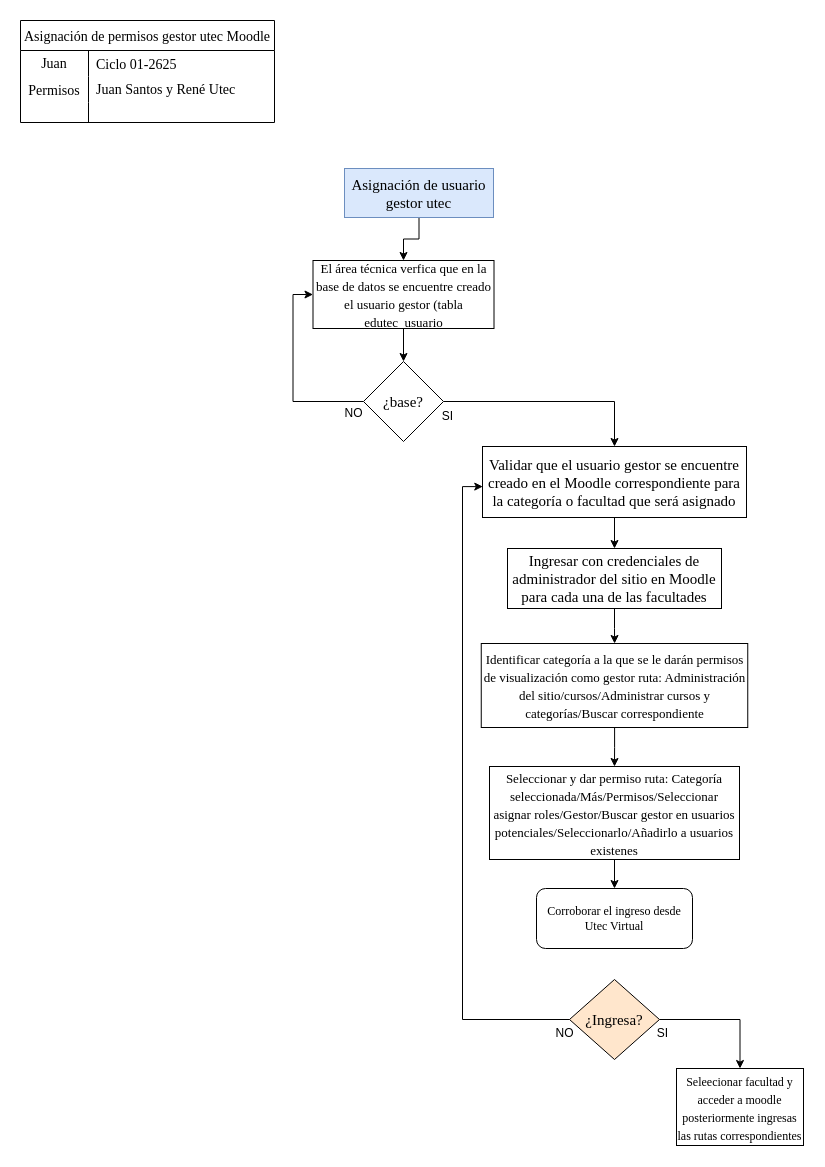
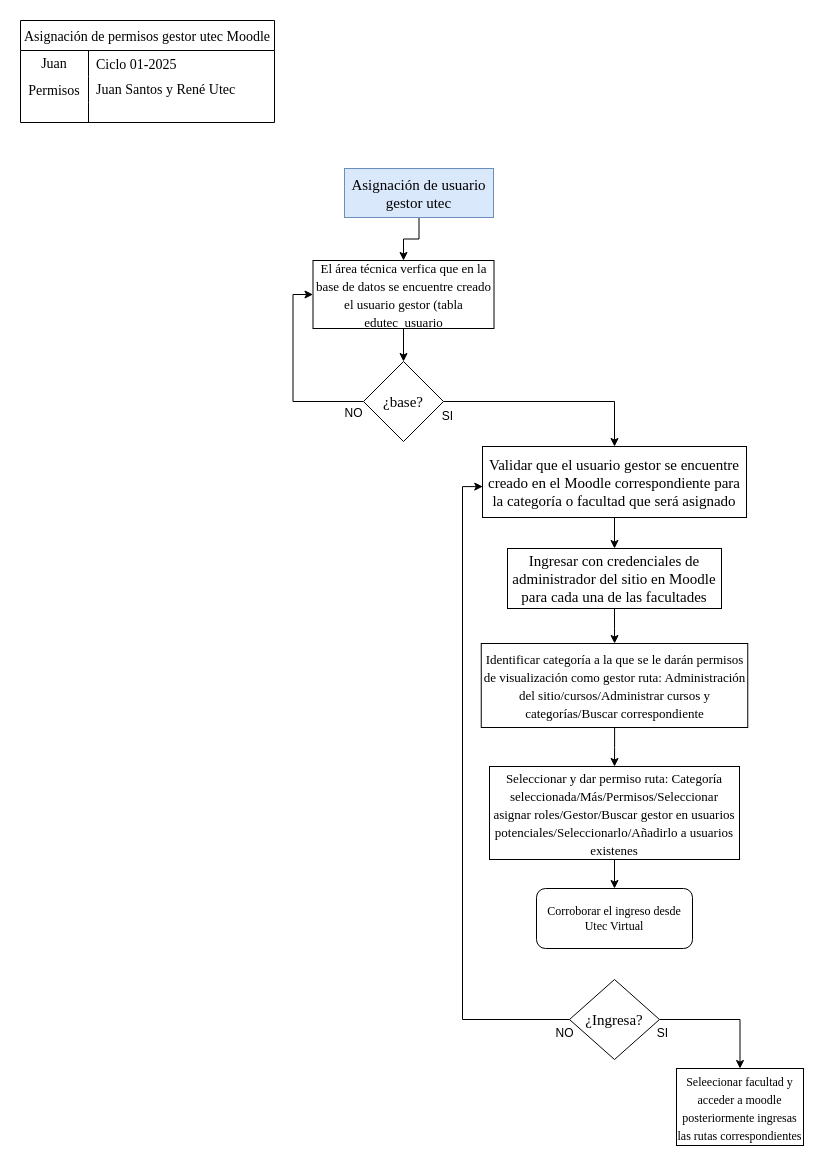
  <mxCell id="0" />
  <mxCell id="1" parent="0" />
  <mxCell id="2" value="Asignación de permisos gestor utec Moodle" style="shape=table;startSize=30;container=1;collapsible=0;childLayout=tableLayout;fixedRows=1;rowLines=0;fontStyle=0;strokeColor=default;fontSize=14;fontFamily=Times New Roman;" vertex="1" parent="1"><mxGeometry x="20" y="20" width="254" height="102" as="geometry" /></mxCell>
  <mxCell id="3" value="" style="shape=tableRow;horizontal=0;startSize=0;swimlaneHead=0;swimlaneBody=0;top=0;left=0;bottom=0;right=0;collapsible=0;dropTarget=0;fillColor=none;points=[[0,0.5],[1,0.5]];portConstraint=eastwest;strokeColor=inherit;fontSize=16;fontFamily=Times New Roman;" vertex="1" parent="2"><mxGeometry y="30" width="254" height="26" as="geometry" /></mxCell>
  <mxCell id="4" value="&lt;font style=&quot;font-size: 14px;&quot;&gt;Juan&lt;/font&gt;&lt;div&gt;&lt;br&gt;&lt;/div&gt;" style="shape=partialRectangle;html=1;whiteSpace=wrap;connectable=0;fillColor=none;top=0;left=0;bottom=0;right=0;overflow=hidden;pointerEvents=1;strokeColor=inherit;fontSize=16;fontFamily=Times New Roman;" vertex="1" parent="3"><mxGeometry width="68" height="26" as="geometry"><mxRectangle width="68" height="26" as="alternateBounds" /></mxGeometry></mxCell>
- <mxCell id="5" value="&lt;font style=&quot;font-size: 14px;&quot;&gt;Ciclo 01-2625&lt;/font&gt;" style="shape=partialRectangle;html=1;whiteSpace=wrap;connectable=0;fillColor=none;top=0;left=0;bottom=0;right=0;align=left;spacingLeft=6;overflow=hidden;strokeColor=inherit;fontSize=16;fontFamily=Times New Roman;" vertex="1" parent="3"><mxGeometry x="68" width="186" height="26" as="geometry"><mxRectangle width="186" height="26" as="alternateBounds" /></mxGeometry></mxCell>
+ <mxCell id="5" value="&lt;font style=&quot;font-size: 14px;&quot;&gt;Ciclo 01-2025&lt;/font&gt;" style="shape=partialRectangle;html=1;whiteSpace=wrap;connectable=0;fillColor=none;top=0;left=0;bottom=0;right=0;align=left;spacingLeft=6;overflow=hidden;strokeColor=inherit;fontSize=16;fontFamily=Times New Roman;" vertex="1" parent="3"><mxGeometry x="68" width="186" height="26" as="geometry"><mxRectangle width="186" height="26" as="alternateBounds" /></mxGeometry></mxCell>
  <mxCell id="6" value="" style="shape=tableRow;horizontal=0;startSize=0;swimlaneHead=0;swimlaneBody=0;top=0;left=0;bottom=0;right=0;collapsible=0;dropTarget=0;fillColor=none;points=[[0,0.5],[1,0.5]];portConstraint=eastwest;strokeColor=inherit;fontSize=16;fontFamily=Times New Roman;" vertex="1" parent="2"><mxGeometry y="56" width="254" height="26" as="geometry" /></mxCell>
  <mxCell id="7" value="&lt;font style=&quot;font-size: 14px;&quot;&gt;Permisos&lt;/font&gt;" style="shape=partialRectangle;html=1;whiteSpace=wrap;connectable=0;fillColor=none;top=0;left=0;bottom=0;right=0;overflow=hidden;strokeColor=inherit;fontSize=16;fontFamily=Times New Roman;" vertex="1" parent="6"><mxGeometry width="68" height="26" as="geometry"><mxRectangle width="68" height="26" as="alternateBounds" /></mxGeometry></mxCell>
  <mxCell id="8" value="&lt;font style=&quot;font-size: 14px;&quot;&gt;Juan Santos y René Utec&lt;/font&gt;&lt;div&gt;&lt;br&gt;&lt;/div&gt;" style="shape=partialRectangle;html=1;whiteSpace=wrap;connectable=0;fillColor=none;top=0;left=0;bottom=0;right=0;align=left;spacingLeft=6;overflow=hidden;strokeColor=inherit;fontSize=16;fontFamily=Times New Roman;" vertex="1" parent="6"><mxGeometry x="68" width="186" height="26" as="geometry"><mxRectangle width="186" height="26" as="alternateBounds" /></mxGeometry></mxCell>
  <mxCell id="9" value="" style="shape=tableRow;horizontal=0;startSize=0;swimlaneHead=0;swimlaneBody=0;top=0;left=0;bottom=0;right=0;collapsible=0;dropTarget=0;fillColor=none;points=[[0,0.5],[1,0.5]];portConstraint=eastwest;strokeColor=inherit;fontSize=16;fontFamily=Times New Roman;" vertex="1" parent="2"><mxGeometry y="82" width="254" height="20" as="geometry" /></mxCell>
  <mxCell id="10" value="" style="shape=partialRectangle;html=1;whiteSpace=wrap;connectable=0;fillColor=none;top=0;left=0;bottom=0;right=0;overflow=hidden;strokeColor=inherit;fontSize=16;fontFamily=Times New Roman;" vertex="1" parent="9"><mxGeometry width="68" height="20" as="geometry"><mxRectangle width="68" height="20" as="alternateBounds" /></mxGeometry></mxCell>
  <mxCell id="11" value="" style="shape=partialRectangle;html=1;whiteSpace=wrap;connectable=0;fillColor=none;top=0;left=0;bottom=0;right=0;align=left;spacingLeft=6;overflow=hidden;strokeColor=inherit;fontSize=16;fontFamily=Times New Roman;" vertex="1" parent="9"><mxGeometry x="68" width="186" height="20" as="geometry"><mxRectangle width="186" height="20" as="alternateBounds" /></mxGeometry></mxCell>
  <mxCell id="12" value="" style="edgeStyle=orthogonalEdgeStyle;rounded=0;orthogonalLoop=1;jettySize=auto;html=1;" edge="1" parent="1" source="13" target="15"><mxGeometry relative="1" as="geometry" /></mxCell>
  <mxCell id="13" value="Asignación de usuario gestor utec" style="rounded=0;whiteSpace=wrap;html=1;fillColor=#dae8fc;strokeColor=#6c8ebf;fontFamily=Times New Roman;fontSize=15;" vertex="1" parent="1"><mxGeometry x="344" y="168" width="149" height="49" as="geometry" /></mxCell>
  <mxCell id="14" value="" style="edgeStyle=orthogonalEdgeStyle;rounded=0;orthogonalLoop=1;jettySize=auto;html=1;" edge="1" parent="1" source="15" target="18"><mxGeometry relative="1" as="geometry" /></mxCell>
  <mxCell id="15" value="&lt;font style=&quot;font-size: 13px;&quot;&gt;El área técnica verfica que en la base de datos se encuentre creado el usuario gestor (tabla edutec_usuario&lt;/font&gt;" style="whiteSpace=wrap;html=1;fontSize=15;fontFamily=Times New Roman;rounded=0;" vertex="1" parent="1"><mxGeometry x="312.5" y="260" width="181" height="68" as="geometry" /></mxCell>
  <mxCell id="16" value="" style="edgeStyle=orthogonalEdgeStyle;rounded=0;orthogonalLoop=1;jettySize=auto;html=1;" edge="1" parent="1" source="18" target="21"><mxGeometry relative="1" as="geometry" /></mxCell>
  <mxCell id="17" style="edgeStyle=orthogonalEdgeStyle;rounded=0;orthogonalLoop=1;jettySize=auto;html=1;exitX=0;exitY=0.5;exitDx=0;exitDy=0;entryX=0;entryY=0.5;entryDx=0;entryDy=0;" edge="1" parent="1" source="18" target="15"><mxGeometry relative="1" as="geometry" /></mxCell>
  <mxCell id="18" value="¿base?" style="rhombus;whiteSpace=wrap;html=1;fontSize=15;fontFamily=Times New Roman;rounded=0;" vertex="1" parent="1"><mxGeometry x="363" y="361" width="80" height="80" as="geometry" /></mxCell>
  <mxCell id="19" value="SI" style="text;html=1;align=center;verticalAlign=middle;resizable=0;points=[];autosize=1;strokeColor=none;fillColor=none;" vertex="1" parent="1"><mxGeometry x="432" y="403" width="29" height="26" as="geometry" /></mxCell>
  <mxCell id="20" value="" style="edgeStyle=orthogonalEdgeStyle;rounded=0;orthogonalLoop=1;jettySize=auto;html=1;fontSize=12;" edge="1" parent="1" source="21" target="23"><mxGeometry relative="1" as="geometry" /></mxCell>
  <mxCell id="21" value="Validar que el usuario gestor se encuentre creado en el Moodle correspondiente para la categoría o facultad que será asignado" style="whiteSpace=wrap;html=1;fontSize=15;fontFamily=Times New Roman;rounded=0;" vertex="1" parent="1"><mxGeometry x="482" y="446" width="264" height="71" as="geometry" /></mxCell>
  <mxCell id="22" value="" style="edgeStyle=orthogonalEdgeStyle;rounded=0;orthogonalLoop=1;jettySize=auto;html=1;fontSize=12;" edge="1" parent="1" source="23" target="25"><mxGeometry relative="1" as="geometry" /></mxCell>
  <mxCell id="23" value="&lt;font style=&quot;font-size: 15px;&quot;&gt;Ingresar con credenciales de administrador del sitio en Moodle para cada una de las facultades&lt;/font&gt;" style="whiteSpace=wrap;html=1;fontSize=12;fontFamily=Times New Roman;rounded=0;" vertex="1" parent="1"><mxGeometry x="507" y="548" width="214" height="60" as="geometry" /></mxCell>
  <mxCell id="24" value="" style="edgeStyle=orthogonalEdgeStyle;rounded=0;orthogonalLoop=1;jettySize=auto;html=1;fontSize=12;" edge="1" parent="1" source="25" target="27"><mxGeometry relative="1" as="geometry" /></mxCell>
  <mxCell id="25" value="&lt;font style=&quot;font-size: 13px;&quot;&gt;Identificar categoría a la que se le darán permisos de visualización como gestor ruta: Administración del sitio/cursos/Administrar cursos y categorías/Buscar correspondiente&lt;/font&gt;" style="whiteSpace=wrap;html=1;fontSize=15;fontFamily=Times New Roman;rounded=0;" vertex="1" parent="1"><mxGeometry x="480.75" y="643" width="266.5" height="84" as="geometry" /></mxCell>
  <mxCell id="26" value="" style="edgeStyle=orthogonalEdgeStyle;rounded=0;orthogonalLoop=1;jettySize=auto;html=1;fontSize=12;" edge="1" parent="1" source="27" target="28"><mxGeometry relative="1" as="geometry" /></mxCell>
  <mxCell id="27" value="&lt;font style=&quot;font-size: 13px;&quot;&gt;Seleccionar y dar permiso ruta: Categoría seleccionada/Más/Permisos/Seleccionar asignar roles/Gestor/Buscar gestor en usuarios potenciales/Seleccionarlo/Añadirlo a usuarios existenes&lt;/font&gt;" style="whiteSpace=wrap;html=1;fontSize=15;fontFamily=Times New Roman;rounded=0;" vertex="1" parent="1"><mxGeometry x="489" y="766" width="250" height="93" as="geometry" /></mxCell>
  <mxCell id="28" value="Corroborar el ingreso desde Utec Virtual" style="whiteSpace=wrap;html=1;fontSize=12;fontFamily=Times New Roman;rounded=1;" vertex="1" parent="1"><mxGeometry x="536" y="888" width="156" height="60" as="geometry" /></mxCell>
  <mxCell id="29" value="" style="edgeStyle=orthogonalEdgeStyle;rounded=0;orthogonalLoop=1;jettySize=auto;html=1;" edge="1" parent="1" source="30" target="31"><mxGeometry relative="1" as="geometry" /></mxCell>
- <mxCell id="30" value="¿Ingresa?" style="rhombus;whiteSpace=wrap;html=1;fontSize=15;fontFamily=Times New Roman;rounded=0;fillColor=#ffe6cc;" vertex="1" parent="1"><mxGeometry x="569" y="979" width="90" height="80" as="geometry" /></mxCell>
+ <mxCell id="30" value="¿Ingresa?" style="rhombus;whiteSpace=wrap;html=1;fontSize=15;fontFamily=Times New Roman;rounded=0;" vertex="1" parent="1"><mxGeometry x="569" y="979" width="90" height="80" as="geometry" /></mxCell>
  <mxCell id="31" value="&lt;font style=&quot;font-size: 12px;&quot;&gt;Seleecionar facultad y acceder a moodle posteriormente ingresas las rutas correspondientes&lt;/font&gt;" style="whiteSpace=wrap;html=1;fontSize=15;fontFamily=Times New Roman;rounded=0;" vertex="1" parent="1"><mxGeometry x="676" y="1068" width="127" height="77" as="geometry" /></mxCell>
  <mxCell id="32" value="SI" style="text;html=1;align=center;verticalAlign=middle;resizable=0;points=[];autosize=1;strokeColor=none;fillColor=none;" vertex="1" parent="1"><mxGeometry x="647" y="1020" width="29" height="26" as="geometry" /></mxCell>
  <mxCell id="33" value="NO" style="text;html=1;align=center;verticalAlign=middle;resizable=0;points=[];autosize=1;strokeColor=none;fillColor=none;" vertex="1" parent="1"><mxGeometry x="546" y="1020" width="36" height="26" as="geometry" /></mxCell>
  <mxCell id="34" style="edgeStyle=orthogonalEdgeStyle;rounded=0;orthogonalLoop=1;jettySize=auto;html=1;exitX=0;exitY=0.5;exitDx=0;exitDy=0;entryX=0.001;entryY=0.565;entryDx=0;entryDy=0;entryPerimeter=0;" edge="1" parent="1" source="30" target="21"><mxGeometry relative="1" as="geometry" /></mxCell>
  <mxCell id="35" value="NO" style="text;html=1;align=center;verticalAlign=middle;resizable=0;points=[];autosize=1;strokeColor=none;fillColor=none;" vertex="1" parent="1"><mxGeometry x="335" y="400" width="36" height="26" as="geometry" /></mxCell>
